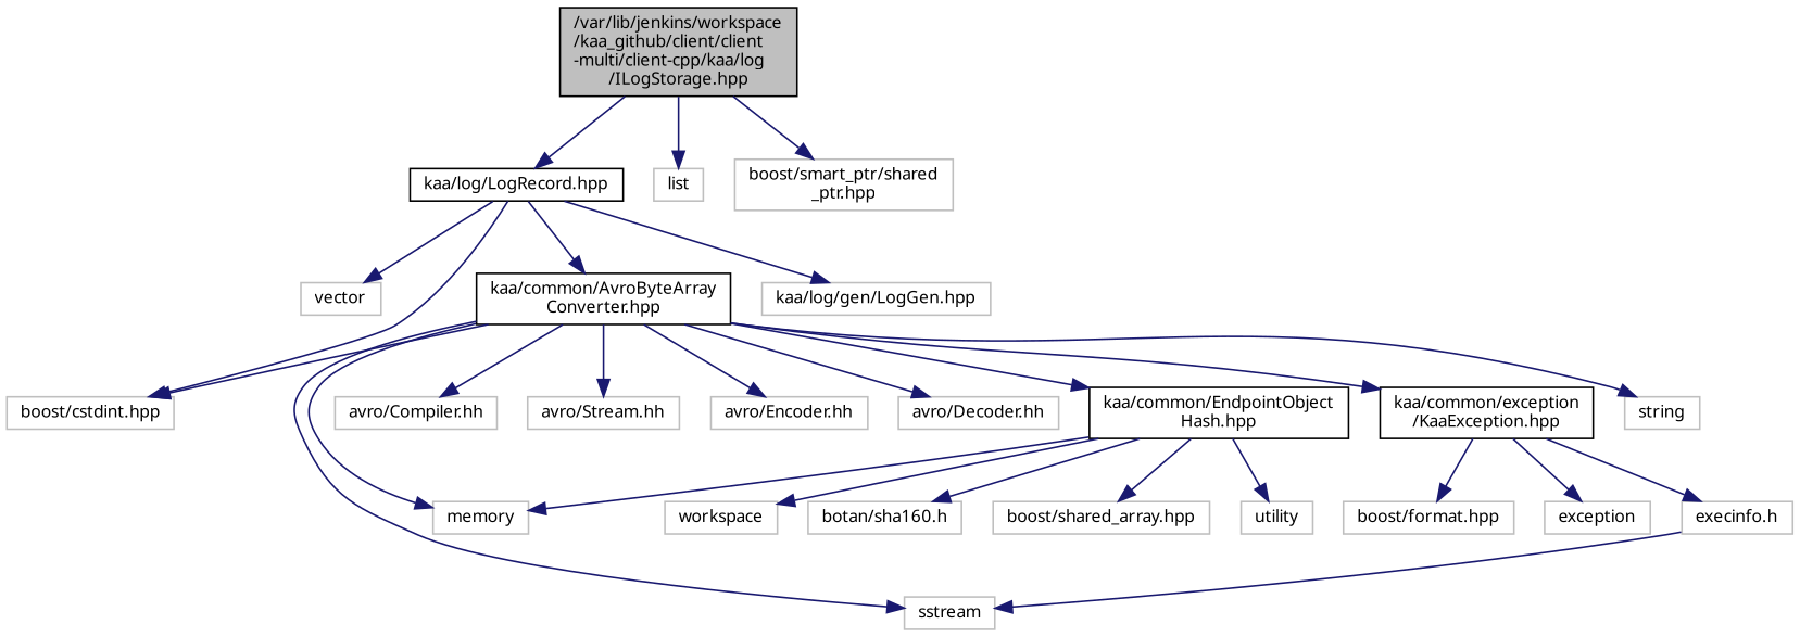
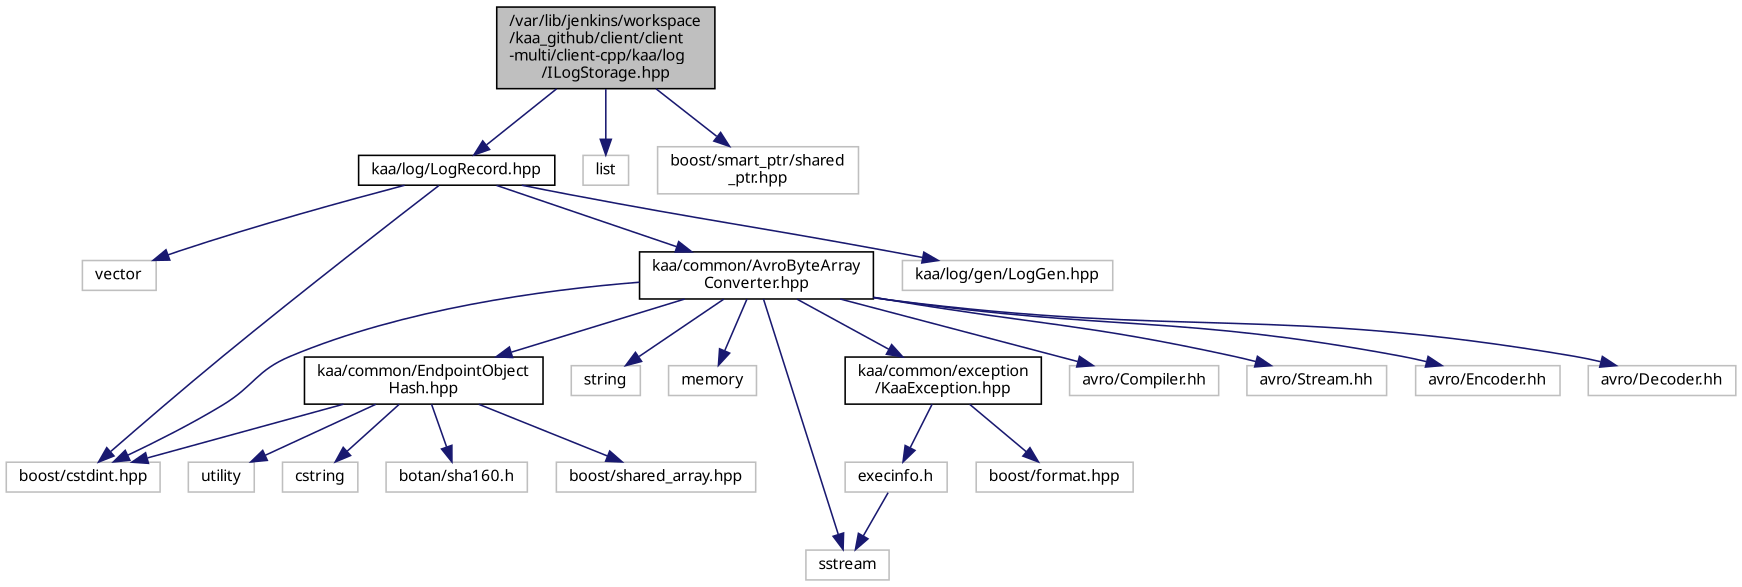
  digraph {
    fontname="Noto Sans"
    node [color=grey75 fontname="Noto Sans" fontsize=10 shape=record]
    edge [color=midnightblue fontname="Noto Sans" fontsize=10 labelfontname=FreeSans labelfontsize=10 style=solid]
    n1 [color=black fillcolor=grey75 fontcolor=black height=0.2 label="/var/lib/jenkins/workspace\l/kaa_github/client/client\l-multi/client-cpp/kaa/log\l/ILogStorage.hpp" style=filled width=0.4]
    n2 [color=black height=0.2 label="kaa/log/LogRecord.hpp" width=0.4]
    n3 [height=0.2 label=list width=0.4]
    n4 [height=0.2 label="boost/smart_ptr/shared\l_ptr.hpp" width=0.4]
    n5 [height=0.2 label=vector width=0.4]
    n6 [height=0.2 label="boost/cstdint.hpp" width=0.4]
    n7 [color=black height=0.2 label="kaa/common/AvroByteArray\lConverter.hpp" width=0.4]
    n8 [height=0.2 label="kaa/log/gen/LogGen.hpp" width=0.4]
    n9 [height=0.2 label=string width=0.4]
    n10 [height=0.2 label=memory width=0.4]
    n11 [height=0.2 label=sstream width=0.4]
    n12 [height=0.2 label="avro/Compiler.hh" width=0.4]
    n13 [height=0.2 label="avro/Stream.hh" width=0.4]
    n14 [height=0.2 label="avro/Encoder.hh" width=0.4]
    n15 [height=0.2 label="avro/Decoder.hh" width=0.4]
    n16 [color=black height=0.2 label="kaa/common/EndpointObject\lHash.hpp" width=0.4]
    n17 [color=black height=0.2 label="kaa/common/exception\l/KaaException.hpp" width=0.4]
    n18 [height=0.2 label=utility width=0.4]
-   n19 [height=0.2 label=workspace width=0.4]
+   n19 [height=0.2 label=cstring width=0.4]
    n20 [height=0.2 label="botan/sha160.h" width=0.4]
    n21 [height=0.2 label="boost/shared_array.hpp" width=0.4]
    n22 [height=0.2 label="boost/format.hpp" width=0.4]
-   n23 [height=0.2 label=exception width=0.4]
    n24 [height=0.2 label="execinfo.h" width=0.4]
    n1 -> n2
    n1 -> n3
    n1 -> n4
    n2 -> n5
    n2 -> n6
    n2 -> n7
    n2 -> n8
    n7 -> n6
    n7 -> n9
    n7 -> n10
    n7 -> n11
    n7 -> n12
    n7 -> n13
    n7 -> n14
    n7 -> n15
    n7 -> n16
    n7 -> n17
-   n16 -> n10
+   n16 -> n6
    n16 -> n18
    n16 -> n19
    n16 -> n20
    n16 -> n21
    n17 -> n22
-   n17 -> n23
    n17 -> n24
    n24 -> n11
  }
